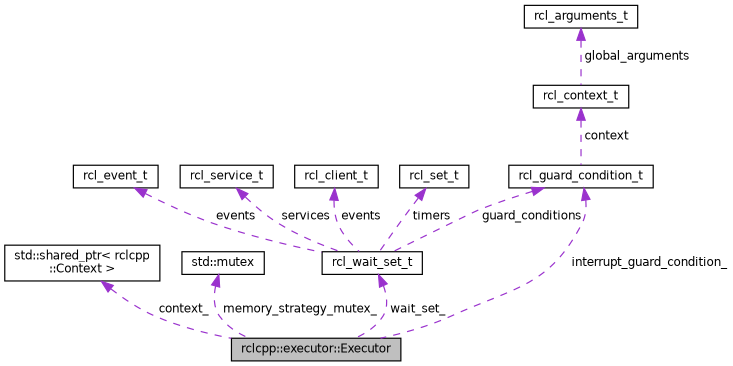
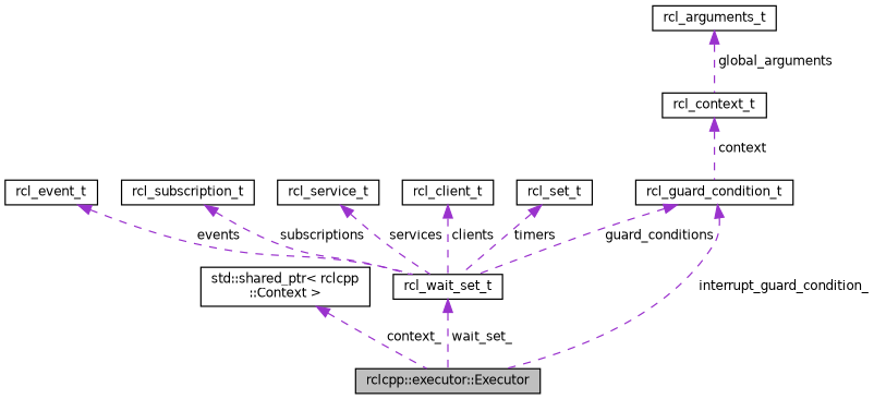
  digraph {
    node [color=black fillcolor=white fontname=Helvetica fontsize=10 shape=record style=filled]
    edge [color=darkorchid3 dir=back fontname=Helvetica fontsize=10 labelfontname=Helvetica labelfontsize=10 style=dashed]
    n1 [fillcolor=grey75 fontcolor=black height=0.2 label="rclcpp::executor::Executor" width=0.4]
    n2 [height=0.2 label="std::shared_ptr\< rclcpp\l::Context \>" width=0.4]
-   n3 [height=0.2 label="std::mutex" width=0.4]
    n4 [height=0.2 label=rcl_guard_condition_t width=0.4]
    n5 [height=0.2 label=rcl_wait_set_t width=0.4]
    n6 [height=0.2 label=rcl_context_t width=0.4]
    n7 [height=0.2 label=rcl_arguments_t width=0.4]
    n8 [height=0.2 label=rcl_event_t width=0.4]
+   n9 [height=0.2 label=rcl_subscription_t width=0.4]
    n10 [height=0.2 label=rcl_service_t width=0.4]
    n11 [height=0.2 label=rcl_client_t width=0.4]
    n12 [height=0.2 label=rcl_set_t width=0.4]
    n2 -> n1 [label=" context_"]
-   n3 -> n1 [label=" memory_strategy_mutex_"]
    n4 -> n1 [label=" interrupt_guard_condition_"]
    n4 -> n5 [label=" guard_conditions"]
    n5 -> n1 [label=" wait_set_"]
    n6 -> n4 [label=" context"]
    n7 -> n6 [label=" global_arguments"]
    n8 -> n5 [label=" events"]
+   n9 -> n5 [label=" subscriptions"]
    n10 -> n5 [label=" services"]
-   n11 -> n5 [label=" events"]
+   n11 -> n5 [label=" clients"]
    n12 -> n5 [label=" timers"]
  }
